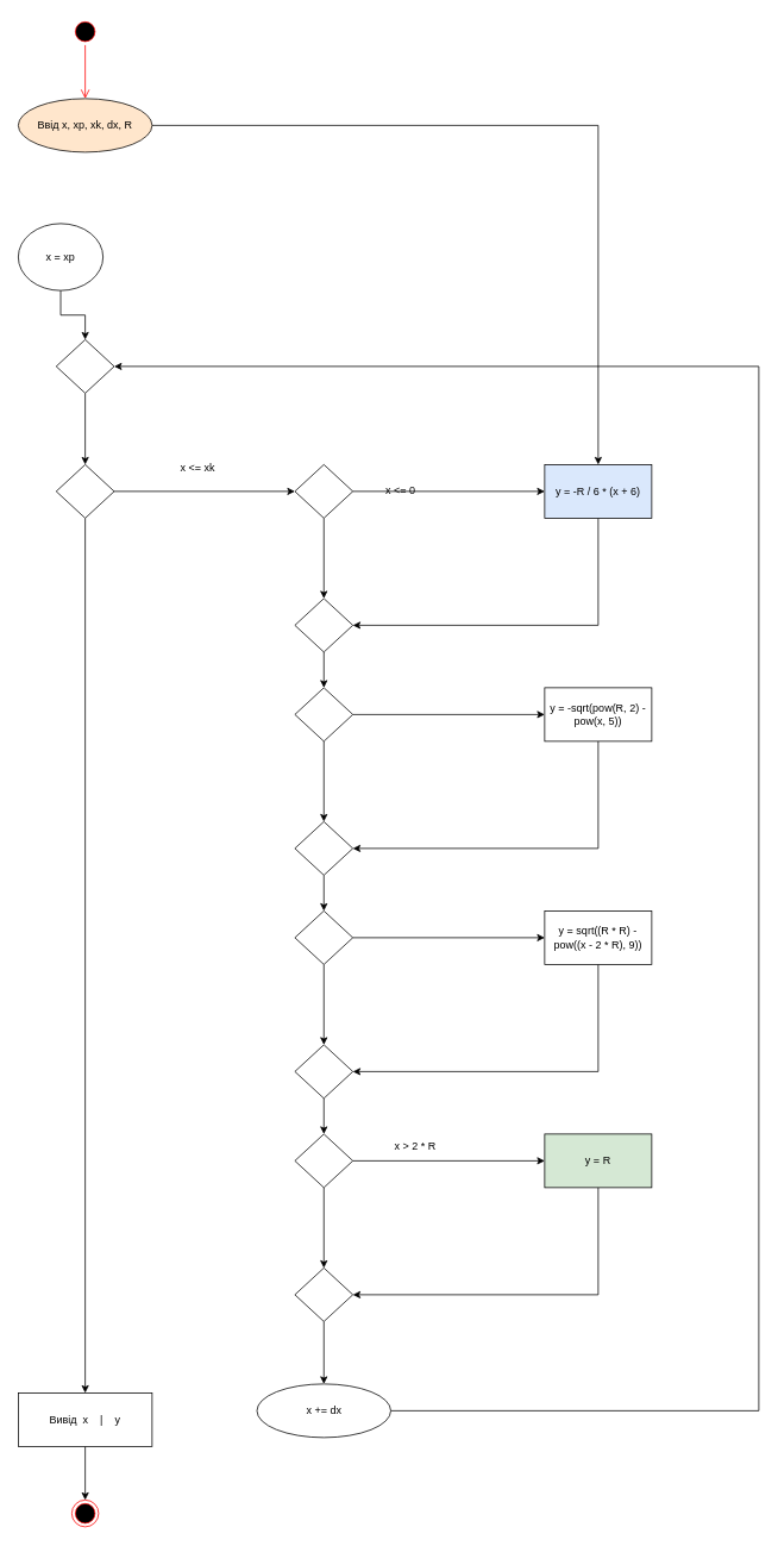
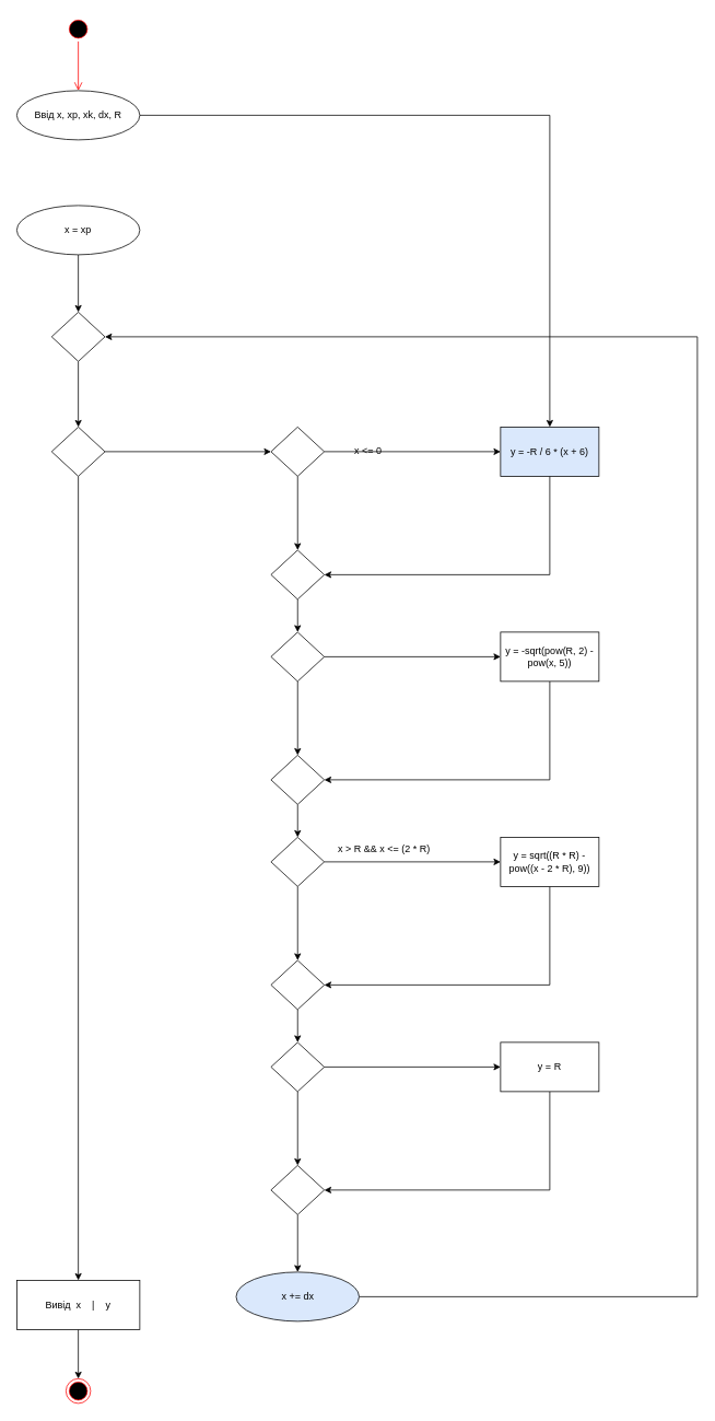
  <mxCell id="0" />
  <mxCell id="1" parent="0" />
  <mxCell id="2" value="" style="ellipse;html=1;shape=startState;fillColor=#000000;strokeColor=#ff0000;" vertex="1" parent="1"><mxGeometry x="80" width="30" height="30" as="geometry" y="20" /></mxCell>
  <mxCell id="3" value="" style="edgeStyle=orthogonalEdgeStyle;html=1;verticalAlign=bottom;endArrow=open;endSize=8;strokeColor=#ff0000;entryX=0.5;entryY=0;entryDx=0;entryDy=0;" edge="1" source="2" parent="1" target="5"><mxGeometry relative="1" as="geometry"><mxPoint x="95" y="110" as="targetPoint" /></mxGeometry></mxCell>
  <mxCell id="4" value="" style="edgeStyle=orthogonalEdgeStyle;rounded=0;orthogonalLoop=1;jettySize=auto;html=1;" edge="1" parent="1" source="5" target="16"><mxGeometry relative="1" as="geometry" /></mxCell>
- <mxCell id="5" value="Ввід&amp;nbsp;x, xp, xk, dx, R" style="ellipse;whiteSpace=wrap;html=1;fillColor=#ffe6cc;" vertex="1" parent="1"><mxGeometry x="20" y="110" width="150" height="60" as="geometry" /></mxCell>
+ <mxCell id="5" value="Ввід&amp;nbsp;x, xp, xk, dx, R" style="ellipse;whiteSpace=wrap;html=1;" vertex="1" parent="1"><mxGeometry x="20" y="110" width="150" height="60" as="geometry" /></mxCell>
  <mxCell id="6" value="" style="edgeStyle=orthogonalEdgeStyle;rounded=0;orthogonalLoop=1;jettySize=auto;html=1;" edge="1" parent="1" source="7" target="9"><mxGeometry relative="1" as="geometry" /></mxCell>
- <mxCell id="7" value="x = xp" style="ellipse;whiteSpace=wrap;html=1;" vertex="1" parent="1"><mxGeometry x="20" y="250" width="95" height="75" as="geometry" /></mxCell>
+ <mxCell id="7" value="x = xp" style="ellipse;whiteSpace=wrap;html=1;" vertex="1" parent="1"><mxGeometry x="20" y="250" width="150" height="60" as="geometry" /></mxCell>
  <mxCell id="8" value="" style="edgeStyle=orthogonalEdgeStyle;rounded=0;orthogonalLoop=1;jettySize=auto;html=1;" edge="1" parent="1" source="9" target="12"><mxGeometry relative="1" as="geometry" /></mxCell>
  <mxCell id="9" value="" style="rhombus;whiteSpace=wrap;html=1;" vertex="1" parent="1"><mxGeometry x="62.5" y="380" width="65" height="60" as="geometry" /></mxCell>
  <mxCell id="10" value="" style="edgeStyle=orthogonalEdgeStyle;rounded=0;orthogonalLoop=1;jettySize=auto;html=1;" edge="1" parent="1" source="12" target="18"><mxGeometry relative="1" as="geometry" /></mxCell>
  <mxCell id="11" style="edgeStyle=orthogonalEdgeStyle;rounded=0;orthogonalLoop=1;jettySize=auto;html=1;exitX=0.5;exitY=1;exitDx=0;exitDy=0;entryX=0.5;entryY=0;entryDx=0;entryDy=0;" edge="1" parent="1" source="12" target="48"><mxGeometry relative="1" as="geometry"><mxPoint x="95" y="1520" as="targetPoint" /></mxGeometry></mxCell>
  <mxCell id="12" value="" style="rhombus;whiteSpace=wrap;html=1;" vertex="1" parent="1"><mxGeometry x="62.5" y="520" width="65" height="60" as="geometry" /></mxCell>
  <mxCell id="13" value="" style="edgeStyle=orthogonalEdgeStyle;rounded=0;orthogonalLoop=1;jettySize=auto;html=1;exitX=1;exitY=0.5;exitDx=0;exitDy=0;" edge="1" parent="1" source="18" target="16"><mxGeometry relative="1" as="geometry"><mxPoint x="420" y="550" as="sourcePoint" /></mxGeometry></mxCell>
- <mxCell id="14" value="x &lt;= xk" style="text;whiteSpace=wrap;html=1;" vertex="1" parent="1"><mxGeometry x="200" y="510" width="60" height="30" as="geometry" /></mxCell>
  <mxCell id="15" style="edgeStyle=orthogonalEdgeStyle;rounded=0;orthogonalLoop=1;jettySize=auto;html=1;exitX=0.5;exitY=1;exitDx=0;exitDy=0;entryX=1;entryY=0.5;entryDx=0;entryDy=0;" edge="1" parent="1" source="16" target="20"><mxGeometry relative="1" as="geometry" /></mxCell>
  <mxCell id="16" value="y = -R / 6 * (x + 6)" style="whiteSpace=wrap;html=1;fillColor=#dae8fc;" vertex="1" parent="1"><mxGeometry x="610" y="520" width="120" height="60" as="geometry" /></mxCell>
  <mxCell id="17" value="" style="edgeStyle=orthogonalEdgeStyle;rounded=0;orthogonalLoop=1;jettySize=auto;html=1;" edge="1" parent="1" source="18" target="20"><mxGeometry relative="1" as="geometry" /></mxCell>
  <mxCell id="18" value="" style="rhombus;whiteSpace=wrap;html=1;" vertex="1" parent="1"><mxGeometry x="330" y="520" width="65" height="60" as="geometry" /></mxCell>
  <mxCell id="19" style="edgeStyle=orthogonalEdgeStyle;rounded=0;orthogonalLoop=1;jettySize=auto;html=1;exitX=0.5;exitY=1;exitDx=0;exitDy=0;entryX=0.5;entryY=0;entryDx=0;entryDy=0;" edge="1" parent="1" source="20" target="26"><mxGeometry relative="1" as="geometry" /></mxCell>
  <mxCell id="20" value="" style="rhombus;whiteSpace=wrap;html=1;" vertex="1" parent="1"><mxGeometry x="330" y="670" width="65" height="60" as="geometry" /></mxCell>
  <mxCell id="21" value="x &lt;= 0" style="text;whiteSpace=wrap;html=1;" vertex="1" parent="1"><mxGeometry x="430" y="535" width="60" height="30" as="geometry" /></mxCell>
  <mxCell id="22" value="" style="edgeStyle=orthogonalEdgeStyle;rounded=0;orthogonalLoop=1;jettySize=auto;html=1;exitX=1;exitY=0.5;exitDx=0;exitDy=0;" edge="1" source="26" target="24" parent="1"><mxGeometry relative="1" as="geometry"><mxPoint x="420" y="800" as="sourcePoint" /></mxGeometry></mxCell>
  <mxCell id="23" style="edgeStyle=orthogonalEdgeStyle;rounded=0;orthogonalLoop=1;jettySize=auto;html=1;exitX=0.5;exitY=1;exitDx=0;exitDy=0;entryX=1;entryY=0.5;entryDx=0;entryDy=0;" edge="1" source="24" target="28" parent="1"><mxGeometry relative="1" as="geometry" /></mxCell>
  <mxCell id="24" value="y = -sqrt(pow(R, 2) - pow(x, 5))" style="whiteSpace=wrap;html=1;" vertex="1" parent="1"><mxGeometry x="610" y="770" width="120" height="60" as="geometry" /></mxCell>
  <mxCell id="25" value="" style="edgeStyle=orthogonalEdgeStyle;rounded=0;orthogonalLoop=1;jettySize=auto;html=1;" edge="1" source="26" target="28" parent="1"><mxGeometry relative="1" as="geometry" /></mxCell>
  <mxCell id="26" value="" style="rhombus;whiteSpace=wrap;html=1;" vertex="1" parent="1"><mxGeometry x="330" y="770" width="65" height="60" as="geometry" /></mxCell>
  <mxCell id="27" style="edgeStyle=orthogonalEdgeStyle;rounded=0;orthogonalLoop=1;jettySize=auto;html=1;exitX=0.5;exitY=1;exitDx=0;exitDy=0;entryX=0.5;entryY=0;entryDx=0;entryDy=0;" edge="1" parent="1" source="28" target="33"><mxGeometry relative="1" as="geometry" /></mxCell>
  <mxCell id="28" value="" style="rhombus;whiteSpace=wrap;html=1;" vertex="1" parent="1"><mxGeometry x="330" y="920" width="65" height="60" as="geometry" /></mxCell>
  <mxCell id="29" value="" style="edgeStyle=orthogonalEdgeStyle;rounded=0;orthogonalLoop=1;jettySize=auto;html=1;exitX=1;exitY=0.5;exitDx=0;exitDy=0;" edge="1" source="33" target="31" parent="1"><mxGeometry relative="1" as="geometry"><mxPoint x="420" y="1050" as="sourcePoint" /></mxGeometry></mxCell>
  <mxCell id="30" style="edgeStyle=orthogonalEdgeStyle;rounded=0;orthogonalLoop=1;jettySize=auto;html=1;exitX=0.5;exitY=1;exitDx=0;exitDy=0;entryX=1;entryY=0.5;entryDx=0;entryDy=0;" edge="1" source="31" target="35" parent="1"><mxGeometry relative="1" as="geometry" /></mxCell>
  <mxCell id="31" value="y = sqrt((R * R) - pow((x - 2 * R), 9))" style="whiteSpace=wrap;html=1;" vertex="1" parent="1"><mxGeometry x="610" y="1020" width="120" height="60" as="geometry" /></mxCell>
  <mxCell id="32" value="" style="edgeStyle=orthogonalEdgeStyle;rounded=0;orthogonalLoop=1;jettySize=auto;html=1;" edge="1" source="33" target="35" parent="1"><mxGeometry relative="1" as="geometry" /></mxCell>
  <mxCell id="33" value="" style="rhombus;whiteSpace=wrap;html=1;" vertex="1" parent="1"><mxGeometry x="330" y="1020" width="65" height="60" as="geometry" /></mxCell>
  <mxCell id="34" style="edgeStyle=orthogonalEdgeStyle;rounded=0;orthogonalLoop=1;jettySize=auto;html=1;exitX=0.5;exitY=1;exitDx=0;exitDy=0;entryX=0.5;entryY=0;entryDx=0;entryDy=0;" edge="1" parent="1" source="35" target="41"><mxGeometry relative="1" as="geometry" /></mxCell>
  <mxCell id="35" value="" style="rhombus;whiteSpace=wrap;html=1;" vertex="1" parent="1"><mxGeometry x="330" y="1170" width="65" height="60" as="geometry" /></mxCell>
+ <mxCell id="36" value="x &gt; R &amp;&amp; x &lt;= (2 * R)" style="text;whiteSpace=wrap;html=1;" vertex="1" parent="1"><mxGeometry x="410" y="1020" width="120" height="30" as="geometry" /></mxCell>
  <mxCell id="37" value="" style="edgeStyle=orthogonalEdgeStyle;rounded=0;orthogonalLoop=1;jettySize=auto;html=1;exitX=1;exitY=0.5;exitDx=0;exitDy=0;" edge="1" source="41" target="39" parent="1"><mxGeometry relative="1" as="geometry"><mxPoint x="420" y="1300" as="sourcePoint" /></mxGeometry></mxCell>
  <mxCell id="38" style="edgeStyle=orthogonalEdgeStyle;rounded=0;orthogonalLoop=1;jettySize=auto;html=1;exitX=0.5;exitY=1;exitDx=0;exitDy=0;entryX=1;entryY=0.5;entryDx=0;entryDy=0;" edge="1" source="39" target="43" parent="1"><mxGeometry relative="1" as="geometry" /></mxCell>
- <mxCell id="39" value="y = R" style="whiteSpace=wrap;html=1;fillColor=#d5e8d4;" vertex="1" parent="1"><mxGeometry x="610" y="1270" width="120" height="60" as="geometry" /></mxCell>
+ <mxCell id="39" value="y = R" style="whiteSpace=wrap;html=1;" vertex="1" parent="1"><mxGeometry x="610" y="1270" width="120" height="60" as="geometry" /></mxCell>
  <mxCell id="40" value="" style="edgeStyle=orthogonalEdgeStyle;rounded=0;orthogonalLoop=1;jettySize=auto;html=1;" edge="1" source="41" target="43" parent="1"><mxGeometry relative="1" as="geometry" /></mxCell>
  <mxCell id="41" value="" style="rhombus;whiteSpace=wrap;html=1;" vertex="1" parent="1"><mxGeometry x="330" y="1270" width="65" height="60" as="geometry" /></mxCell>
  <mxCell id="42" style="edgeStyle=orthogonalEdgeStyle;rounded=0;orthogonalLoop=1;jettySize=auto;html=1;exitX=0.5;exitY=1;exitDx=0;exitDy=0;entryX=0.5;entryY=0;entryDx=0;entryDy=0;" edge="1" parent="1" source="43" target="46"><mxGeometry relative="1" as="geometry"><mxPoint x="362.5" y="1540" as="targetPoint" /></mxGeometry></mxCell>
  <mxCell id="43" value="" style="rhombus;whiteSpace=wrap;html=1;" vertex="1" parent="1"><mxGeometry x="330" y="1420" width="65" height="60" as="geometry" /></mxCell>
- <mxCell id="44" value="x &gt; 2 * R" style="text;whiteSpace=wrap;html=1;" vertex="1" parent="1"><mxGeometry x="440" y="1270" width="60" height="30" as="geometry" /></mxCell>
  <mxCell id="45" style="edgeStyle=orthogonalEdgeStyle;rounded=0;orthogonalLoop=1;jettySize=auto;html=1;exitX=1;exitY=0.5;exitDx=0;exitDy=0;entryX=1;entryY=0.5;entryDx=0;entryDy=0;" edge="1" parent="1" source="46" target="9"><mxGeometry relative="1" as="geometry"><Array as="points"><mxPoint x="850" y="1580" /><mxPoint x="850" y="410" /></Array></mxGeometry></mxCell>
- <mxCell id="46" value="x += dx" style="ellipse;whiteSpace=wrap;html=1;" vertex="1" parent="1"><mxGeometry x="287.5" y="1550" width="150" height="60" as="geometry" /></mxCell>
+ <mxCell id="46" value="x += dx" style="ellipse;whiteSpace=wrap;html=1;fillColor=#dae8fc;" vertex="1" parent="1"><mxGeometry x="287.5" y="1550" width="150" height="60" as="geometry" /></mxCell>
  <mxCell id="47" style="edgeStyle=orthogonalEdgeStyle;rounded=0;orthogonalLoop=1;jettySize=auto;html=1;exitX=0.5;exitY=1;exitDx=0;exitDy=0;entryX=0.5;entryY=0;entryDx=0;entryDy=0;" edge="1" parent="1" source="48" target="49"><mxGeometry relative="1" as="geometry" /></mxCell>
  <mxCell id="48" value="Вивід&amp;nbsp; x&amp;nbsp; &amp;nbsp; |&amp;nbsp; &amp;nbsp; y" style="whiteSpace=wrap;html=1;rounded=0;" vertex="1" parent="1"><mxGeometry x="20" y="1560" width="150" height="60" as="geometry" /></mxCell>
  <mxCell id="49" value="" style="ellipse;html=1;shape=endState;fillColor=#000000;strokeColor=#ff0000;" vertex="1" parent="1"><mxGeometry x="80" y="1680" width="30" height="30" as="geometry" /></mxCell>
